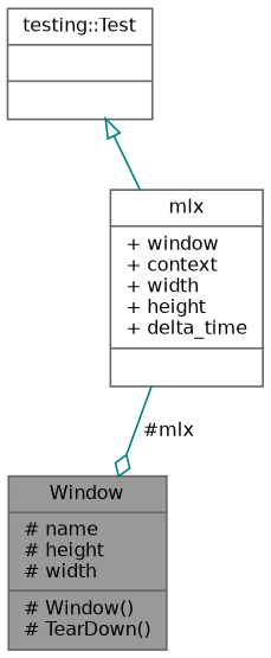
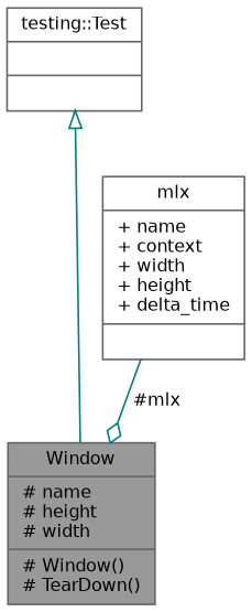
  digraph {
    node [color=gray40 fillcolor=white fontname=Helvetica fontsize=10 shape=record style=filled]
    edge [color=teal fontname=Helvetica fontsize=10 labelfontname=Helvetica labelfontsize=10 style=solid]
    n1 [fillcolor=grey60 fontcolor=black height=0.2 label="{Window\n|# name\l# height\l# width\l|# Window()\l# TearDown()\l}" width=0.4]
    n2 [height=0.2 label="{testing::Test\n||}" width=0.4]
-   n3 [height=0.2 label="{mlx\n|+ window\l+ context\l+ width\l+ height\l+ delta_time\l|}" width=0.4]
-   n2 -> n3 [arrowtail=onormal dir=back]
+   n3 [height=0.2 label="{mlx\n|+ name\l+ context\l+ width\l+ height\l+ delta_time\l|}" width=0.4]
+   n2 -> n1 [arrowtail=onormal dir=back]
    n3 -> n1 [arrowhead=odiamond label=" #mlx"]
  }
